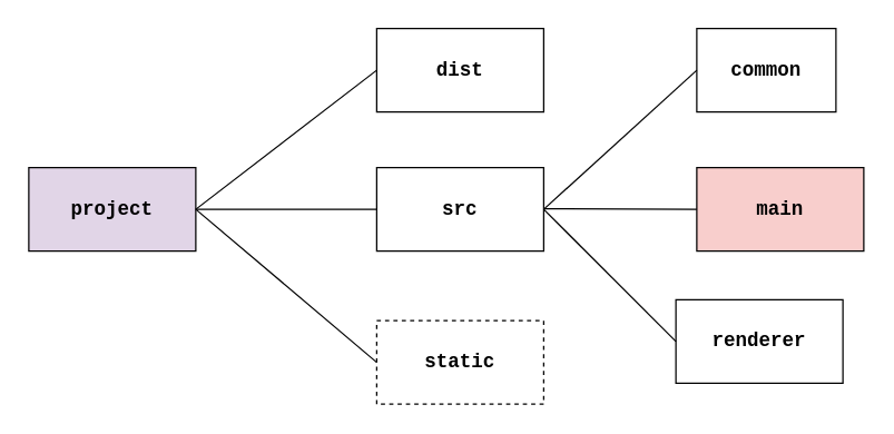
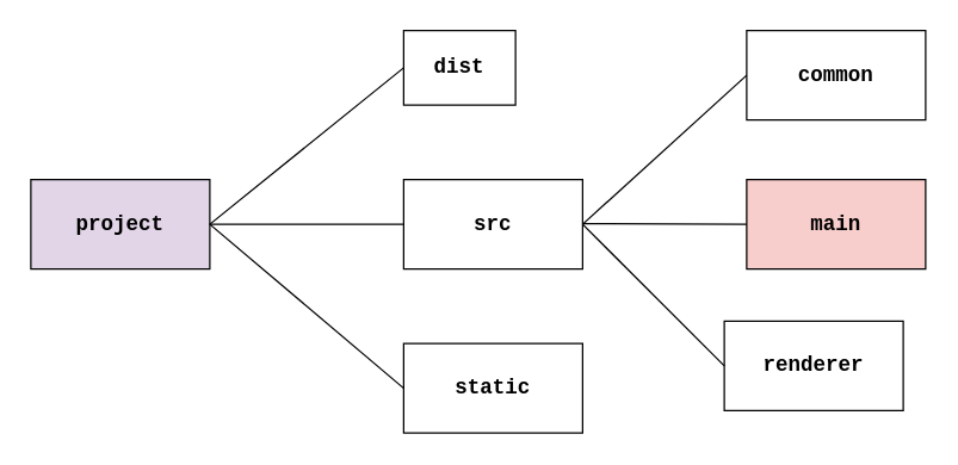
  <mxCell id="0" />
  <mxCell id="1" parent="0" />
  <mxCell id="2" value="project" style="rounded=0;whiteSpace=wrap;html=1;fontStyle=1;fontFamily=Courier New;fontSize=14;fillColor=#e1d5e7;" vertex="1" parent="1"><mxGeometry x="20" y="120" width="120" height="60" as="geometry" /></mxCell>
  <mxCell id="3" value="" style="endArrow=none;html=1;rounded=0;entryX=0;entryY=0.5;entryDx=0;entryDy=0;exitX=1;exitY=0.5;exitDx=0;exitDy=0;" edge="1" parent="1" source="2" target="5"><mxGeometry width="50" height="50" relative="1" as="geometry"><mxPoint x="140" y="139.5" as="sourcePoint" /><mxPoint x="240" y="139.5" as="targetPoint" /></mxGeometry></mxCell>
- <mxCell id="4" value="dist" style="rounded=0;whiteSpace=wrap;html=1;fontFamily=Courier New;fontStyle=1;fontSize=14;" vertex="1" parent="1"><mxGeometry x="270" y="20" width="120" height="60" as="geometry" /></mxCell>
+ <mxCell id="4" value="dist" style="rounded=0;whiteSpace=wrap;html=1;fontFamily=Courier New;fontStyle=1;fontSize=14;" vertex="1" parent="1"><mxGeometry x="270" y="20" width="75" height="50" as="geometry" /></mxCell>
  <mxCell id="5" value="src" style="rounded=0;whiteSpace=wrap;html=1;fontFamily=Courier New;fontSize=14;fontStyle=1" vertex="1" parent="1"><mxGeometry x="270" y="120" width="120" height="60" as="geometry" /></mxCell>
- <mxCell id="6" value="static" style="rounded=0;whiteSpace=wrap;html=1;fontFamily=Courier New;fontStyle=1;fontSize=14;dashed=1;" vertex="1" parent="1"><mxGeometry x="270" y="230" width="120" height="60" as="geometry" /></mxCell>
- <mxCell id="7" value="common" style="rounded=0;whiteSpace=wrap;html=1;fontFamily=Courier New;fontSize=14;fontStyle=1" vertex="1" parent="1"><mxGeometry x="500" y="20" width="100" height="60" as="geometry" /></mxCell>
+ <mxCell id="6" value="static" style="rounded=0;whiteSpace=wrap;html=1;fontFamily=Courier New;fontStyle=1;fontSize=14;" vertex="1" parent="1"><mxGeometry x="270" y="230" width="120" height="60" as="geometry" /></mxCell>
+ <mxCell id="7" value="common" style="rounded=0;whiteSpace=wrap;html=1;fontFamily=Courier New;fontSize=14;fontStyle=1" vertex="1" parent="1"><mxGeometry x="500" y="20" width="120" height="60" as="geometry" /></mxCell>
  <mxCell id="8" value="main" style="rounded=0;whiteSpace=wrap;html=1;fontFamily=Courier New;fontSize=14;fontStyle=1;fillColor=#f8cecc;" vertex="1" parent="1"><mxGeometry x="500" y="120" width="120" height="60" as="geometry" /></mxCell>
  <mxCell id="9" value="renderer" style="rounded=0;whiteSpace=wrap;html=1;fontFamily=Courier New;fontSize=14;fontStyle=1" vertex="1" parent="1"><mxGeometry x="485" y="215" width="120" height="60" as="geometry" /></mxCell>
  <mxCell id="10" value="" style="endArrow=none;html=1;rounded=0;entryX=0;entryY=0.5;entryDx=0;entryDy=0;exitX=1;exitY=0.5;exitDx=0;exitDy=0;" edge="1" parent="1" source="2" target="4"><mxGeometry width="50" height="50" relative="1" as="geometry"><mxPoint x="140" y="100" as="sourcePoint" /><mxPoint x="270" y="100" as="targetPoint" /></mxGeometry></mxCell>
  <mxCell id="11" value="" style="endArrow=none;html=1;rounded=0;entryX=0;entryY=0.5;entryDx=0;entryDy=0;" edge="1" parent="1" target="6"><mxGeometry width="50" height="50" relative="1" as="geometry"><mxPoint x="140" y="150" as="sourcePoint" /><mxPoint x="280" y="60" as="targetPoint" /><Array as="points" /></mxGeometry></mxCell>
  <mxCell id="12" value="" style="endArrow=none;html=1;rounded=0;entryX=0;entryY=0.5;entryDx=0;entryDy=0;exitX=1;exitY=0.5;exitDx=0;exitDy=0;" edge="1" parent="1" target="7"><mxGeometry width="50" height="50" relative="1" as="geometry"><mxPoint x="390" y="150" as="sourcePoint" /><mxPoint x="520" y="50" as="targetPoint" /></mxGeometry></mxCell>
  <mxCell id="13" value="" style="endArrow=none;html=1;rounded=0;exitX=1;exitY=0.5;exitDx=0;exitDy=0;" edge="1" parent="1"><mxGeometry width="50" height="50" relative="1" as="geometry"><mxPoint x="390" y="149.5" as="sourcePoint" /><mxPoint x="500" y="150" as="targetPoint" /></mxGeometry></mxCell>
  <mxCell id="14" value="" style="endArrow=none;html=1;rounded=0;entryX=0;entryY=0.5;entryDx=0;entryDy=0;" edge="1" parent="1" target="9"><mxGeometry width="50" height="50" relative="1" as="geometry"><mxPoint x="390" y="150" as="sourcePoint" /><mxPoint x="520" y="260" as="targetPoint" /><Array as="points" /></mxGeometry></mxCell>
